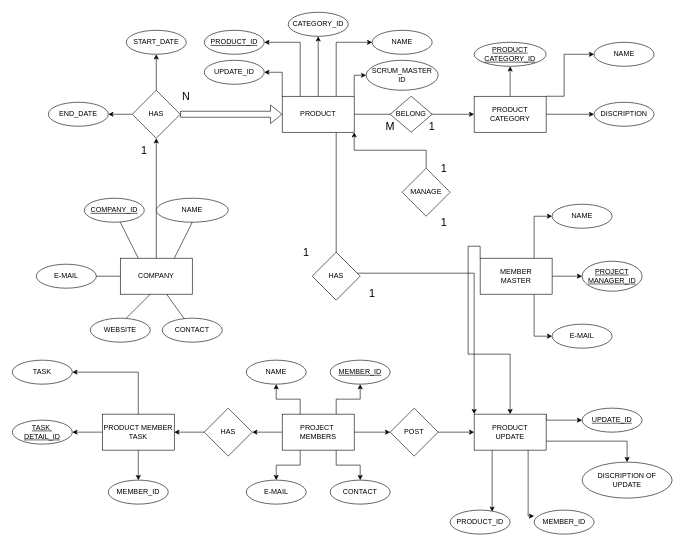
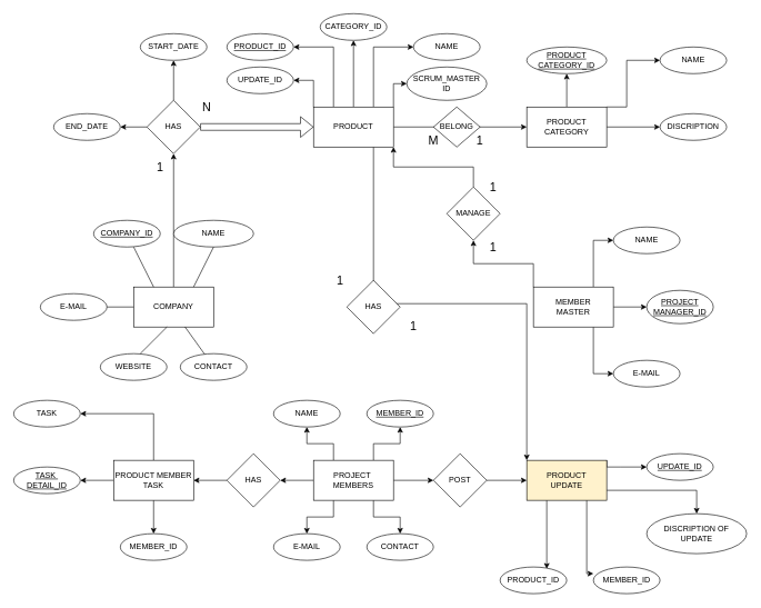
  <mxCell id="0" />
  <mxCell id="1" parent="0" />
  <mxCell id="2" style="edgeStyle=orthogonalEdgeStyle;rounded=0;orthogonalLoop=1;jettySize=auto;html=1;exitX=0.5;exitY=0;exitDx=0;exitDy=0;entryX=0.5;entryY=1;entryDx=0;entryDy=0;" parent="1" source="3" target="36" edge="1"><mxGeometry relative="1" as="geometry" /></mxCell>
  <mxCell id="3" value="COMPANY" style="rounded=0;whiteSpace=wrap;html=1;" parent="1" vertex="1"><mxGeometry x="200" y="430" width="120" height="60" as="geometry" /></mxCell>
  <mxCell id="4" value="" style="endArrow=none;html=1;" parent="1" edge="1"><mxGeometry width="50" height="50" relative="1" as="geometry"><mxPoint x="230" y="430" as="sourcePoint" /><mxPoint x="200" y="370" as="targetPoint" /></mxGeometry></mxCell>
  <mxCell id="5" value="&lt;u&gt;COMPANY_ID&lt;/u&gt;" style="ellipse;whiteSpace=wrap;html=1;" parent="1" vertex="1"><mxGeometry x="140" y="330" width="100" height="40" as="geometry" /></mxCell>
  <mxCell id="6" value="NAME" style="ellipse;whiteSpace=wrap;html=1;" parent="1" vertex="1"><mxGeometry x="260" y="330" width="120" height="40" as="geometry" /></mxCell>
  <mxCell id="7" value="" style="endArrow=none;html=1;exitX=0.75;exitY=0;exitDx=0;exitDy=0;entryX=0.5;entryY=1;entryDx=0;entryDy=0;" parent="1" source="3" target="6" edge="1"><mxGeometry width="50" height="50" relative="1" as="geometry"><mxPoint x="280" y="420" as="sourcePoint" /><mxPoint x="330" y="370" as="targetPoint" /></mxGeometry></mxCell>
  <mxCell id="8" value="CONTACT" style="ellipse;whiteSpace=wrap;html=1;" parent="1" vertex="1"><mxGeometry x="270" y="530" width="100" height="40" as="geometry" /></mxCell>
  <mxCell id="9" value="WEBSITE" style="ellipse;whiteSpace=wrap;html=1;" parent="1" vertex="1"><mxGeometry x="150" y="530" width="100" height="40" as="geometry" /></mxCell>
  <mxCell id="10" value="E-MAIL" style="ellipse;whiteSpace=wrap;html=1;" parent="1" vertex="1"><mxGeometry x="60" y="440" width="100" height="40" as="geometry" /></mxCell>
  <mxCell id="11" value="" style="endArrow=none;html=1;" parent="1" edge="1"><mxGeometry width="50" height="50" relative="1" as="geometry"><mxPoint x="210" y="530" as="sourcePoint" /><mxPoint x="250" y="490" as="targetPoint" /></mxGeometry></mxCell>
  <mxCell id="12" value="" style="endArrow=none;html=1;entryX=0.643;entryY=0.998;entryDx=0;entryDy=0;entryPerimeter=0;" parent="1" source="8" target="3" edge="1"><mxGeometry width="50" height="50" relative="1" as="geometry"><mxPoint x="220" y="540" as="sourcePoint" /><mxPoint x="260" y="500" as="targetPoint" /></mxGeometry></mxCell>
  <mxCell id="13" value="" style="endArrow=none;html=1;entryX=0;entryY=0.5;entryDx=0;entryDy=0;exitX=1;exitY=0.5;exitDx=0;exitDy=0;" parent="1" source="10" target="3" edge="1"><mxGeometry width="50" height="50" relative="1" as="geometry"><mxPoint x="230" y="550" as="sourcePoint" /><mxPoint x="270" y="510" as="targetPoint" /></mxGeometry></mxCell>
  <mxCell id="14" style="edgeStyle=orthogonalEdgeStyle;rounded=0;orthogonalLoop=1;jettySize=auto;html=1;exitX=0.5;exitY=0;exitDx=0;exitDy=0;entryX=0.5;entryY=1;entryDx=0;entryDy=0;" parent="1" source="21" target="33" edge="1"><mxGeometry relative="1" as="geometry" /></mxCell>
  <mxCell id="15" style="edgeStyle=orthogonalEdgeStyle;rounded=0;orthogonalLoop=1;jettySize=auto;html=1;exitX=0;exitY=0;exitDx=0;exitDy=0;entryX=1;entryY=0.5;entryDx=0;entryDy=0;" parent="1" source="21" target="38" edge="1"><mxGeometry relative="1" as="geometry" /></mxCell>
  <mxCell id="16" style="edgeStyle=orthogonalEdgeStyle;rounded=0;orthogonalLoop=1;jettySize=auto;html=1;exitX=0.25;exitY=0;exitDx=0;exitDy=0;entryX=1;entryY=0.5;entryDx=0;entryDy=0;" parent="1" source="21" target="39" edge="1"><mxGeometry relative="1" as="geometry" /></mxCell>
  <mxCell id="17" style="edgeStyle=orthogonalEdgeStyle;rounded=0;orthogonalLoop=1;jettySize=auto;html=1;exitX=0.75;exitY=0;exitDx=0;exitDy=0;entryX=0;entryY=0.5;entryDx=0;entryDy=0;" parent="1" source="21" target="40" edge="1"><mxGeometry relative="1" as="geometry" /></mxCell>
  <mxCell id="18" style="edgeStyle=orthogonalEdgeStyle;rounded=0;orthogonalLoop=1;jettySize=auto;html=1;exitX=1;exitY=0;exitDx=0;exitDy=0;entryX=0;entryY=0.5;entryDx=0;entryDy=0;" parent="1" source="21" target="37" edge="1"><mxGeometry relative="1" as="geometry" /></mxCell>
  <mxCell id="19" style="edgeStyle=orthogonalEdgeStyle;rounded=0;orthogonalLoop=1;jettySize=auto;html=1;exitX=1;exitY=0.5;exitDx=0;exitDy=0;entryX=0;entryY=0.5;entryDx=0;entryDy=0;" parent="1" source="21" target="47" edge="1"><mxGeometry relative="1" as="geometry" /></mxCell>
  <mxCell id="20" style="edgeStyle=orthogonalEdgeStyle;rounded=0;orthogonalLoop=1;jettySize=auto;html=1;exitX=0.75;exitY=1;exitDx=0;exitDy=0;entryX=0;entryY=0;entryDx=0;entryDy=0;" parent="1" source="21" target="64" edge="1"><mxGeometry relative="1" as="geometry" /></mxCell>
  <mxCell id="21" value="PRODUCT" style="rounded=0;whiteSpace=wrap;html=1;" parent="1" vertex="1"><mxGeometry x="470" y="160" width="120" height="60" as="geometry" /></mxCell>
  <mxCell id="22" style="edgeStyle=orthogonalEdgeStyle;rounded=0;orthogonalLoop=1;jettySize=auto;html=1;exitX=0;exitY=0.5;exitDx=0;exitDy=0;entryX=1;entryY=0.5;entryDx=0;entryDy=0;" parent="1" source="25" target="88" edge="1"><mxGeometry relative="1" as="geometry" /></mxCell>
  <mxCell id="23" style="edgeStyle=orthogonalEdgeStyle;rounded=0;orthogonalLoop=1;jettySize=auto;html=1;exitX=0.5;exitY=1;exitDx=0;exitDy=0;entryX=0.5;entryY=0;entryDx=0;entryDy=0;" parent="1" source="25" target="89" edge="1"><mxGeometry relative="1" as="geometry" /></mxCell>
  <mxCell id="24" style="edgeStyle=orthogonalEdgeStyle;rounded=0;orthogonalLoop=1;jettySize=auto;html=1;exitX=0.5;exitY=0;exitDx=0;exitDy=0;entryX=1;entryY=0.5;entryDx=0;entryDy=0;" parent="1" source="25" target="90" edge="1"><mxGeometry relative="1" as="geometry" /></mxCell>
  <mxCell id="25" value="PRODUCT MEMBER&lt;br&gt;TASK" style="rounded=0;whiteSpace=wrap;html=1;" parent="1" vertex="1"><mxGeometry x="170" y="690" width="120" height="60" as="geometry" /></mxCell>
  <mxCell id="26" style="edgeStyle=orthogonalEdgeStyle;rounded=0;orthogonalLoop=1;jettySize=auto;html=1;exitX=1;exitY=0.5;exitDx=0;exitDy=0;entryX=0;entryY=0.5;entryDx=0;entryDy=0;" parent="1" source="32" target="81" edge="1"><mxGeometry relative="1" as="geometry" /></mxCell>
  <mxCell id="27" style="edgeStyle=orthogonalEdgeStyle;rounded=0;orthogonalLoop=1;jettySize=auto;html=1;exitX=0.25;exitY=0;exitDx=0;exitDy=0;entryX=0.5;entryY=1;entryDx=0;entryDy=0;" parent="1" source="32" target="84" edge="1"><mxGeometry relative="1" as="geometry" /></mxCell>
  <mxCell id="28" style="edgeStyle=orthogonalEdgeStyle;rounded=0;orthogonalLoop=1;jettySize=auto;html=1;exitX=0.75;exitY=0;exitDx=0;exitDy=0;entryX=0.5;entryY=1;entryDx=0;entryDy=0;" parent="1" source="32" target="85" edge="1"><mxGeometry relative="1" as="geometry" /></mxCell>
  <mxCell id="29" style="edgeStyle=orthogonalEdgeStyle;rounded=0;orthogonalLoop=1;jettySize=auto;html=1;exitX=0.75;exitY=1;exitDx=0;exitDy=0;entryX=0.5;entryY=0;entryDx=0;entryDy=0;" parent="1" source="32" target="83" edge="1"><mxGeometry relative="1" as="geometry" /></mxCell>
  <mxCell id="30" style="edgeStyle=orthogonalEdgeStyle;rounded=0;orthogonalLoop=1;jettySize=auto;html=1;exitX=0.25;exitY=1;exitDx=0;exitDy=0;entryX=0.5;entryY=0;entryDx=0;entryDy=0;" parent="1" source="32" target="82" edge="1"><mxGeometry relative="1" as="geometry" /></mxCell>
  <mxCell id="31" style="edgeStyle=orthogonalEdgeStyle;rounded=0;orthogonalLoop=1;jettySize=auto;html=1;exitX=0;exitY=0.5;exitDx=0;exitDy=0;entryX=1;entryY=0.5;entryDx=0;entryDy=0;" parent="1" source="32" target="87" edge="1"><mxGeometry relative="1" as="geometry" /></mxCell>
  <mxCell id="32" value="PROJECT&amp;nbsp;&lt;br&gt;MEMBERS" style="rounded=0;whiteSpace=wrap;html=1;" parent="1" vertex="1"><mxGeometry x="470" y="690" width="120" height="60" as="geometry" /></mxCell>
  <mxCell id="33" value="CATEGORY_ID" style="ellipse;whiteSpace=wrap;html=1;" parent="1" vertex="1"><mxGeometry x="480" y="20" width="100" height="40" as="geometry" /></mxCell>
  <mxCell id="34" style="edgeStyle=orthogonalEdgeStyle;rounded=0;orthogonalLoop=1;jettySize=auto;html=1;exitX=0.5;exitY=0;exitDx=0;exitDy=0;entryX=0.5;entryY=1;entryDx=0;entryDy=0;" parent="1" source="36" target="41" edge="1"><mxGeometry relative="1" as="geometry" /></mxCell>
  <mxCell id="35" style="edgeStyle=orthogonalEdgeStyle;rounded=0;orthogonalLoop=1;jettySize=auto;html=1;exitX=0;exitY=0.5;exitDx=0;exitDy=0;entryX=1;entryY=0.5;entryDx=0;entryDy=0;" parent="1" source="36" target="42" edge="1"><mxGeometry relative="1" as="geometry" /></mxCell>
  <mxCell id="36" value="HAS" style="rhombus;whiteSpace=wrap;html=1;" parent="1" vertex="1"><mxGeometry x="220" y="150" width="80" height="80" as="geometry" /></mxCell>
  <mxCell id="37" value="SCRUM_MASTER&lt;br&gt;ID" style="ellipse;whiteSpace=wrap;html=1;" parent="1" vertex="1"><mxGeometry x="610" y="100" width="120" height="50" as="geometry" /></mxCell>
  <mxCell id="38" value="UPDATE_ID" style="ellipse;whiteSpace=wrap;html=1;" parent="1" vertex="1"><mxGeometry x="340" y="100" width="100" height="40" as="geometry" /></mxCell>
  <mxCell id="39" value="&lt;u&gt;PRODUCT_ID&lt;/u&gt;" style="ellipse;whiteSpace=wrap;html=1;" parent="1" vertex="1"><mxGeometry x="340" y="50" width="100" height="40" as="geometry" /></mxCell>
  <mxCell id="40" value="NAME" style="ellipse;whiteSpace=wrap;html=1;" parent="1" vertex="1"><mxGeometry x="620" y="50" width="100" height="40" as="geometry" /></mxCell>
  <mxCell id="41" value="START_DATE" style="ellipse;whiteSpace=wrap;html=1;" parent="1" vertex="1"><mxGeometry x="210" y="50" width="100" height="40" as="geometry" /></mxCell>
  <mxCell id="42" value="END_DATE" style="ellipse;whiteSpace=wrap;html=1;" parent="1" vertex="1"><mxGeometry x="80" y="170" width="100" height="40" as="geometry" /></mxCell>
  <mxCell id="43" value="" style="shape=flexArrow;endArrow=classic;html=1;entryX=0;entryY=0.5;entryDx=0;entryDy=0;exitX=1;exitY=0.5;exitDx=0;exitDy=0;" parent="1" source="36" target="21" edge="1"><mxGeometry width="50" height="50" relative="1" as="geometry"><mxPoint x="310" y="190" as="sourcePoint" /><mxPoint x="340" y="140" as="targetPoint" /></mxGeometry></mxCell>
  <mxCell id="44" style="edgeStyle=orthogonalEdgeStyle;rounded=0;orthogonalLoop=1;jettySize=auto;html=1;exitX=1;exitY=0;exitDx=0;exitDy=0;entryX=0;entryY=0.5;entryDx=0;entryDy=0;" parent="1" source="47" target="48" edge="1"><mxGeometry relative="1" as="geometry"><Array as="points"><mxPoint x="940" y="160" /><mxPoint x="940" y="90" /></Array></mxGeometry></mxCell>
  <mxCell id="45" style="edgeStyle=orthogonalEdgeStyle;rounded=0;orthogonalLoop=1;jettySize=auto;html=1;exitX=0.5;exitY=0;exitDx=0;exitDy=0;entryX=0.5;entryY=1;entryDx=0;entryDy=0;" parent="1" source="47" target="50" edge="1"><mxGeometry relative="1" as="geometry" /></mxCell>
  <mxCell id="46" style="edgeStyle=orthogonalEdgeStyle;rounded=0;orthogonalLoop=1;jettySize=auto;html=1;exitX=1;exitY=0.5;exitDx=0;exitDy=0;entryX=0;entryY=0.5;entryDx=0;entryDy=0;" parent="1" source="47" target="49" edge="1"><mxGeometry relative="1" as="geometry" /></mxCell>
  <mxCell id="47" value="PRODUCT&lt;br&gt;CATEGORY" style="rounded=0;whiteSpace=wrap;html=1;" parent="1" vertex="1"><mxGeometry x="790" y="160" width="120" height="60" as="geometry" /></mxCell>
  <mxCell id="48" value="NAME" style="ellipse;whiteSpace=wrap;html=1;" parent="1" vertex="1"><mxGeometry x="990" y="70" width="100" height="40" as="geometry" /></mxCell>
  <mxCell id="49" value="DISCRIPTION" style="ellipse;whiteSpace=wrap;html=1;" parent="1" vertex="1"><mxGeometry x="990" y="170" width="100" height="40" as="geometry" /></mxCell>
  <mxCell id="50" value="&lt;u&gt;PRODUCT&lt;br&gt;CATEGORY_ID&lt;/u&gt;" style="ellipse;whiteSpace=wrap;html=1;" parent="1" vertex="1"><mxGeometry x="790" y="70" width="120" height="40" as="geometry" /></mxCell>
  <mxCell id="51" value="BELONG" style="rhombus;whiteSpace=wrap;html=1;" parent="1" vertex="1"><mxGeometry x="650" y="160" width="70" height="60" as="geometry" /></mxCell>
  <mxCell id="52" style="edgeStyle=orthogonalEdgeStyle;rounded=0;orthogonalLoop=1;jettySize=auto;html=1;exitX=0.75;exitY=0;exitDx=0;exitDy=0;entryX=0;entryY=0.5;entryDx=0;entryDy=0;" parent="1" source="56" target="58" edge="1"><mxGeometry relative="1" as="geometry"><mxPoint x="890" y="360" as="targetPoint" /></mxGeometry></mxCell>
  <mxCell id="53" style="edgeStyle=orthogonalEdgeStyle;rounded=0;orthogonalLoop=1;jettySize=auto;html=1;exitX=1;exitY=0.5;exitDx=0;exitDy=0;entryX=0;entryY=0.5;entryDx=0;entryDy=0;" parent="1" source="56" target="59" edge="1"><mxGeometry relative="1" as="geometry" /></mxCell>
  <mxCell id="54" style="edgeStyle=orthogonalEdgeStyle;rounded=0;orthogonalLoop=1;jettySize=auto;html=1;exitX=0.75;exitY=1;exitDx=0;exitDy=0;entryX=0;entryY=0.5;entryDx=0;entryDy=0;" parent="1" source="56" target="57" edge="1"><mxGeometry relative="1" as="geometry" /></mxCell>
- <mxCell id="55" style="edgeStyle=orthogonalEdgeStyle;rounded=0;orthogonalLoop=1;jettySize=auto;html=1;exitX=0;exitY=0;exitDx=0;exitDy=0;" parent="1" source="56" target="64" edge="1"><mxGeometry relative="1" as="geometry" /></mxCell>
+ <mxCell id="55" style="edgeStyle=orthogonalEdgeStyle;rounded=0;orthogonalLoop=1;jettySize=auto;html=1;exitX=0;exitY=0;exitDx=0;exitDy=0;entryX=0.5;entryY=1;entryDx=0;entryDy=0;" parent="1" source="56" target="71" edge="1"><mxGeometry relative="1" as="geometry" /></mxCell>
  <mxCell id="56" value="MEMBER&lt;br&gt;MASTER" style="rounded=0;whiteSpace=wrap;html=1;" parent="1" vertex="1"><mxGeometry x="800" y="430" width="120" height="60" as="geometry" /></mxCell>
  <mxCell id="57" value="E-MAIL" style="ellipse;whiteSpace=wrap;html=1;" parent="1" vertex="1"><mxGeometry x="920" y="540" width="100" height="40" as="geometry" /></mxCell>
  <mxCell id="58" value="NAME" style="ellipse;whiteSpace=wrap;html=1;" parent="1" vertex="1"><mxGeometry x="920" y="340" width="100" height="40" as="geometry" /></mxCell>
  <mxCell id="59" value="&lt;u&gt;PROJECT&lt;br&gt;MANAGER_ID&lt;/u&gt;" style="ellipse;whiteSpace=wrap;html=1;" parent="1" vertex="1"><mxGeometry x="970" y="435" width="100" height="50" as="geometry" /></mxCell>
  <mxCell id="60" style="edgeStyle=orthogonalEdgeStyle;rounded=0;orthogonalLoop=1;jettySize=auto;html=1;exitX=0.25;exitY=1;exitDx=0;exitDy=0;entryX=0.7;entryY=0.068;entryDx=0;entryDy=0;entryPerimeter=0;" parent="1" source="64" target="65" edge="1"><mxGeometry relative="1" as="geometry" /></mxCell>
  <mxCell id="61" style="edgeStyle=orthogonalEdgeStyle;rounded=0;orthogonalLoop=1;jettySize=auto;html=1;exitX=0.75;exitY=1;exitDx=0;exitDy=0;entryX=0;entryY=0.25;entryDx=0;entryDy=0;entryPerimeter=0;" parent="1" source="64" target="66" edge="1"><mxGeometry relative="1" as="geometry"><Array as="points"><mxPoint x="880" y="860" /></Array></mxGeometry></mxCell>
  <mxCell id="62" style="edgeStyle=orthogonalEdgeStyle;rounded=0;orthogonalLoop=1;jettySize=auto;html=1;exitX=1;exitY=0.75;exitDx=0;exitDy=0;entryX=0.5;entryY=0;entryDx=0;entryDy=0;" parent="1" source="64" target="67" edge="1"><mxGeometry relative="1" as="geometry" /></mxCell>
  <mxCell id="63" style="edgeStyle=orthogonalEdgeStyle;rounded=0;orthogonalLoop=1;jettySize=auto;html=1;exitX=1;exitY=0;exitDx=0;exitDy=0;entryX=0;entryY=0.5;entryDx=0;entryDy=0;" parent="1" source="64" target="68" edge="1"><mxGeometry relative="1" as="geometry"><Array as="points"><mxPoint x="930" y="700" /><mxPoint x="930" y="700" /></Array></mxGeometry></mxCell>
- <mxCell id="64" value="PRODUCT&lt;br&gt;UPDATE" style="rounded=0;whiteSpace=wrap;html=1;" parent="1" vertex="1"><mxGeometry x="790" y="690" width="120" height="60" as="geometry" /></mxCell>
+ <mxCell id="64" value="PRODUCT&lt;br&gt;UPDATE" style="rounded=0;whiteSpace=wrap;html=1;fillColor=#fff2cc;" parent="1" vertex="1"><mxGeometry x="790" y="690" width="120" height="60" as="geometry" /></mxCell>
  <mxCell id="65" value="PRODUCT_ID" style="ellipse;whiteSpace=wrap;html=1;" parent="1" vertex="1"><mxGeometry x="750" y="850" width="100" height="40" as="geometry" /></mxCell>
  <mxCell id="66" value="MEMBER_ID" style="ellipse;whiteSpace=wrap;html=1;" parent="1" vertex="1"><mxGeometry x="890" y="850" width="100" height="40" as="geometry" /></mxCell>
  <mxCell id="67" value="DISCRIPTION OF&lt;br&gt;UPDATE" style="ellipse;whiteSpace=wrap;html=1;" parent="1" vertex="1"><mxGeometry x="970" y="770" width="150" height="60" as="geometry" /></mxCell>
  <mxCell id="68" value="&lt;u&gt;UPDATE_ID&lt;/u&gt;" style="ellipse;whiteSpace=wrap;html=1;" parent="1" vertex="1"><mxGeometry x="970" y="680" width="100" height="40" as="geometry" /></mxCell>
  <mxCell id="69" value="HAS" style="rhombus;whiteSpace=wrap;html=1;" parent="1" vertex="1"><mxGeometry x="520" y="420" width="80" height="80" as="geometry" /></mxCell>
  <mxCell id="70" style="edgeStyle=orthogonalEdgeStyle;rounded=0;orthogonalLoop=1;jettySize=auto;html=1;exitX=0.5;exitY=0;exitDx=0;exitDy=0;entryX=1;entryY=1;entryDx=0;entryDy=0;" parent="1" source="71" target="21" edge="1"><mxGeometry relative="1" as="geometry" /></mxCell>
  <mxCell id="71" value="MANAGE" style="rhombus;whiteSpace=wrap;html=1;" parent="1" vertex="1"><mxGeometry x="670" y="280" width="80" height="80" as="geometry" /></mxCell>
  <mxCell id="72" value="&lt;font style=&quot;font-size: 18px&quot;&gt;1&lt;/font&gt;" style="text;html=1;strokeColor=none;fillColor=none;align=center;verticalAlign=middle;whiteSpace=wrap;rounded=0;" parent="1" vertex="1"><mxGeometry x="700" y="250" width="80" height="60" as="geometry" /></mxCell>
  <mxCell id="73" value="&lt;font style=&quot;font-size: 18px&quot;&gt;1&lt;/font&gt;" style="text;html=1;strokeColor=none;fillColor=none;align=center;verticalAlign=middle;whiteSpace=wrap;rounded=0;" parent="1" vertex="1"><mxGeometry x="580" y="460" width="80" height="60" as="geometry" /></mxCell>
  <mxCell id="74" value="&lt;font style=&quot;font-size: 18px&quot;&gt;1&lt;/font&gt;" style="text;html=1;strokeColor=none;fillColor=none;align=center;verticalAlign=middle;whiteSpace=wrap;rounded=0;" parent="1" vertex="1"><mxGeometry x="680" y="180" width="80" height="60" as="geometry" /></mxCell>
  <mxCell id="75" value="&lt;font style=&quot;font-size: 18px&quot;&gt;M&lt;/font&gt;" style="text;html=1;strokeColor=none;fillColor=none;align=center;verticalAlign=middle;whiteSpace=wrap;rounded=0;" parent="1" vertex="1"><mxGeometry x="610" y="180" width="80" height="60" as="geometry" /></mxCell>
  <mxCell id="76" value="&lt;font style=&quot;font-size: 18px&quot;&gt;1&lt;/font&gt;" style="text;html=1;strokeColor=none;fillColor=none;align=center;verticalAlign=middle;whiteSpace=wrap;rounded=0;" parent="1" vertex="1"><mxGeometry x="700" y="340" width="80" height="60" as="geometry" /></mxCell>
  <mxCell id="77" value="&lt;font style=&quot;font-size: 18px&quot;&gt;N&lt;/font&gt;" style="text;html=1;strokeColor=none;fillColor=none;align=center;verticalAlign=middle;whiteSpace=wrap;rounded=0;" parent="1" vertex="1"><mxGeometry x="270" y="130" width="80" height="60" as="geometry" /></mxCell>
  <mxCell id="78" value="&lt;font style=&quot;font-size: 18px&quot;&gt;1&lt;/font&gt;" style="text;html=1;strokeColor=none;fillColor=none;align=center;verticalAlign=middle;whiteSpace=wrap;rounded=0;" parent="1" vertex="1"><mxGeometry x="200" y="220" width="80" height="60" as="geometry" /></mxCell>
  <mxCell id="79" value="&lt;font style=&quot;font-size: 18px&quot;&gt;1&lt;/font&gt;" style="text;html=1;strokeColor=none;fillColor=none;align=center;verticalAlign=middle;whiteSpace=wrap;rounded=0;" parent="1" vertex="1"><mxGeometry x="470" y="390" width="80" height="60" as="geometry" /></mxCell>
  <mxCell id="80" style="edgeStyle=orthogonalEdgeStyle;rounded=0;orthogonalLoop=1;jettySize=auto;html=1;exitX=1;exitY=0.5;exitDx=0;exitDy=0;entryX=0;entryY=0.5;entryDx=0;entryDy=0;" parent="1" source="81" target="64" edge="1"><mxGeometry relative="1" as="geometry" /></mxCell>
  <mxCell id="81" value="POST" style="rhombus;whiteSpace=wrap;html=1;" parent="1" vertex="1"><mxGeometry x="650" y="680" width="80" height="80" as="geometry" /></mxCell>
  <mxCell id="82" value="E-MAIL" style="ellipse;whiteSpace=wrap;html=1;" parent="1" vertex="1"><mxGeometry x="410" y="800" width="100" height="40" as="geometry" /></mxCell>
  <mxCell id="83" value="CONTACT" style="ellipse;whiteSpace=wrap;html=1;" parent="1" vertex="1"><mxGeometry x="550" y="800" width="100" height="40" as="geometry" /></mxCell>
  <mxCell id="84" value="NAME" style="ellipse;whiteSpace=wrap;html=1;" parent="1" vertex="1"><mxGeometry x="410" y="600" width="100" height="40" as="geometry" /></mxCell>
  <mxCell id="85" value="&lt;u&gt;MEMBER_ID&lt;/u&gt;" style="ellipse;whiteSpace=wrap;html=1;" parent="1" vertex="1"><mxGeometry x="550" y="600" width="100" height="40" as="geometry" /></mxCell>
  <mxCell id="86" style="edgeStyle=orthogonalEdgeStyle;rounded=0;orthogonalLoop=1;jettySize=auto;html=1;entryX=1;entryY=0.5;entryDx=0;entryDy=0;" parent="1" source="87" target="25" edge="1"><mxGeometry relative="1" as="geometry" /></mxCell>
  <mxCell id="87" value="HAS" style="rhombus;whiteSpace=wrap;html=1;" parent="1" vertex="1"><mxGeometry x="340" y="680" width="80" height="80" as="geometry" /></mxCell>
  <mxCell id="88" value="&lt;u&gt;TASK&amp;nbsp;&lt;br&gt;DETAIL_ID&lt;/u&gt;" style="ellipse;whiteSpace=wrap;html=1;" parent="1" vertex="1"><mxGeometry x="20" y="700" width="100" height="40" as="geometry" /></mxCell>
  <mxCell id="89" value="MEMBER_ID" style="ellipse;whiteSpace=wrap;html=1;" parent="1" vertex="1"><mxGeometry x="180" y="800" width="100" height="40" as="geometry" /></mxCell>
  <mxCell id="90" value="TASK" style="ellipse;whiteSpace=wrap;html=1;" parent="1" vertex="1"><mxGeometry x="20" y="600" width="100" height="40" as="geometry" /></mxCell>
